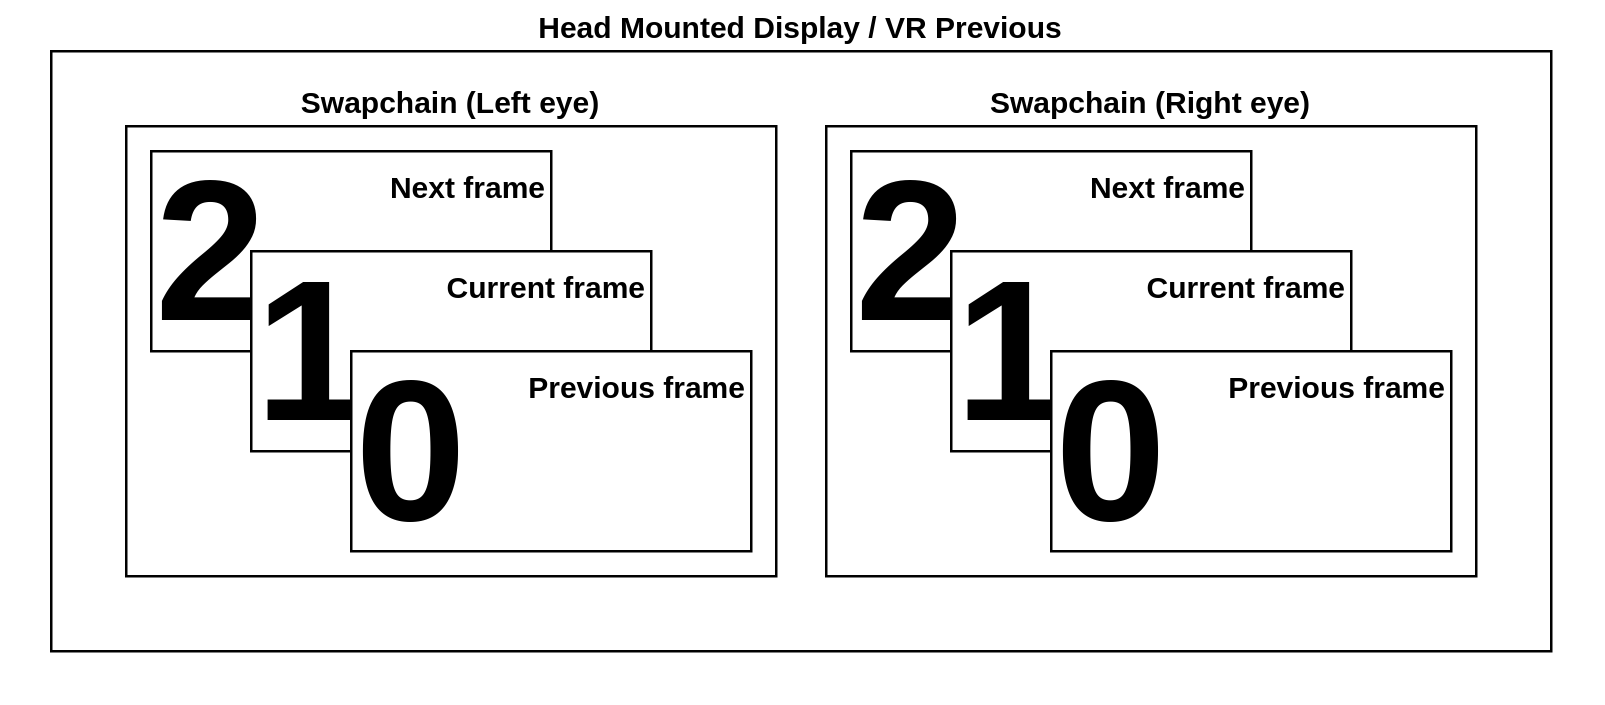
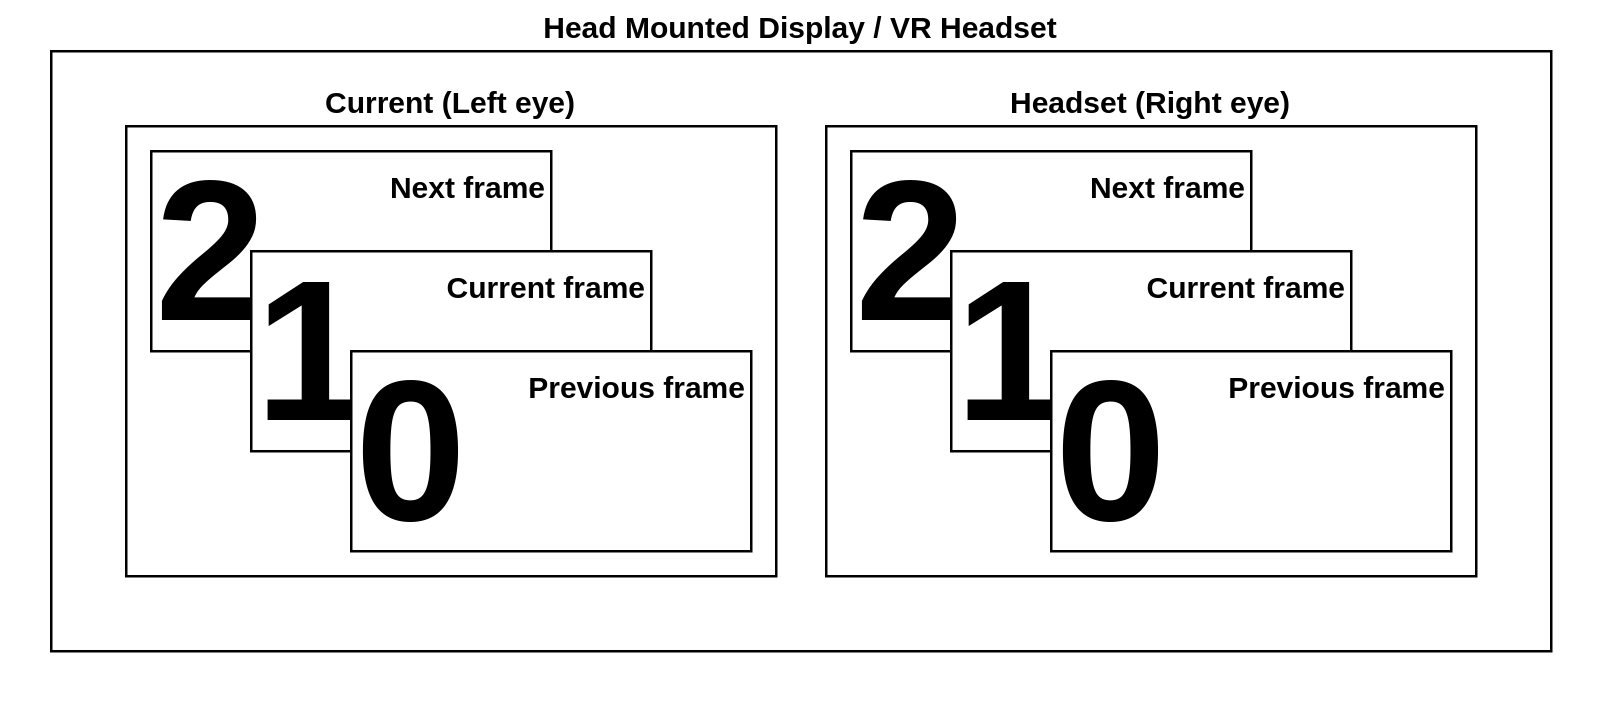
  <mxCell id="0" />
  <mxCell id="1" parent="0" />
- <mxCell id="2" value="Head Mounted Display / VR Previous" style="rounded=0;whiteSpace=wrap;html=1;labelPosition=center;verticalLabelPosition=top;align=center;verticalAlign=bottom;fontStyle=1;fillColor=none;" vertex="1" parent="1"><mxGeometry x="20" y="20" width="600" height="240" as="geometry" /></mxCell>
- <mxCell id="3" value="Swapchain (Right eye)" style="rounded=0;whiteSpace=wrap;html=1;labelPosition=center;verticalLabelPosition=top;align=center;verticalAlign=bottom;fontStyle=1;fillColor=none;" vertex="1" parent="1"><mxGeometry x="330" y="50" width="260" height="180" as="geometry" /></mxCell>
- <mxCell id="4" value="Swapchain (Left eye)" style="rounded=0;whiteSpace=wrap;html=1;verticalAlign=bottom;labelPosition=center;verticalLabelPosition=top;align=center;fontStyle=1;fillColor=none;" vertex="1" parent="1"><mxGeometry x="50" y="50" width="260" height="180" as="geometry" /></mxCell>
+ <mxCell id="2" value="Head Mounted Display / VR Headset" style="rounded=0;whiteSpace=wrap;html=1;labelPosition=center;verticalLabelPosition=top;align=center;verticalAlign=bottom;fontStyle=1;fillColor=none;" vertex="1" parent="1"><mxGeometry x="20" y="20" width="600" height="240" as="geometry" /></mxCell>
+ <mxCell id="3" value="Headset (Right eye)" style="rounded=0;whiteSpace=wrap;html=1;labelPosition=center;verticalLabelPosition=top;align=center;verticalAlign=bottom;fontStyle=1;fillColor=none;" vertex="1" parent="1"><mxGeometry x="330" y="50" width="260" height="180" as="geometry" /></mxCell>
+ <mxCell id="4" value="Current (Left eye)" style="rounded=0;whiteSpace=wrap;html=1;verticalAlign=bottom;labelPosition=center;verticalLabelPosition=top;align=center;fontStyle=1;fillColor=none;" vertex="1" parent="1"><mxGeometry x="50" y="50" width="260" height="180" as="geometry" /></mxCell>
  <mxCell id="5" value="2" style="rounded=0;whiteSpace=wrap;html=1;fontSize=80;fontStyle=1;align=left;" vertex="1" parent="1"><mxGeometry x="60" y="60" width="160" height="80" as="geometry" /></mxCell>
  <mxCell id="6" value="1" style="rounded=0;whiteSpace=wrap;html=1;fontSize=80;fontStyle=1;align=left;" vertex="1" parent="1"><mxGeometry x="100" y="100" width="160" height="80" as="geometry" /></mxCell>
  <mxCell id="7" value="0" style="rounded=0;whiteSpace=wrap;html=1;fontSize=80;fontStyle=1;align=left;" vertex="1" parent="1"><mxGeometry x="140" y="140" width="160" height="80" as="geometry" /></mxCell>
  <mxCell id="8" value="2" style="rounded=0;whiteSpace=wrap;html=1;fontSize=80;fontStyle=1;align=left;" vertex="1" parent="1"><mxGeometry x="340" y="60" width="160" height="80" as="geometry" /></mxCell>
  <mxCell id="9" value="1" style="rounded=0;whiteSpace=wrap;html=1;fontSize=80;fontStyle=1;align=left;" vertex="1" parent="1"><mxGeometry x="380" y="100" width="160" height="80" as="geometry" /></mxCell>
  <mxCell id="10" value="0" style="rounded=0;whiteSpace=wrap;html=1;fontSize=80;fontStyle=1;align=left;" vertex="1" parent="1"><mxGeometry x="420" y="140" width="160" height="80" as="geometry" /></mxCell>
  <mxCell id="11" value="Current frame" style="text;html=1;align=right;verticalAlign=middle;whiteSpace=wrap;rounded=0;fontStyle=1" vertex="1" parent="1"><mxGeometry x="100" y="100" width="160" height="30" as="geometry" /></mxCell>
  <mxCell id="12" value="Current frame" style="text;html=1;align=right;verticalAlign=middle;whiteSpace=wrap;rounded=0;fontStyle=1" vertex="1" parent="1"><mxGeometry x="380" y="100" width="160" height="30" as="geometry" /></mxCell>
  <mxCell id="13" value="Previous frame" style="text;html=1;align=right;verticalAlign=middle;whiteSpace=wrap;rounded=0;fontStyle=1" vertex="1" parent="1"><mxGeometry x="140" y="140" width="160" height="30" as="geometry" /></mxCell>
  <mxCell id="14" value="Previous frame" style="text;html=1;align=right;verticalAlign=middle;whiteSpace=wrap;rounded=0;fontStyle=1" vertex="1" parent="1"><mxGeometry x="420" y="140" width="160" height="30" as="geometry" /></mxCell>
  <mxCell id="15" value="Next frame" style="text;html=1;align=right;verticalAlign=middle;whiteSpace=wrap;rounded=0;fontStyle=1" vertex="1" parent="1"><mxGeometry x="340" y="60" width="160" height="30" as="geometry" /></mxCell>
  <mxCell id="16" value="Next frame" style="text;html=1;align=right;verticalAlign=middle;whiteSpace=wrap;rounded=0;fontStyle=1" vertex="1" parent="1"><mxGeometry x="60" y="60" width="160" height="30" as="geometry" /></mxCell>
